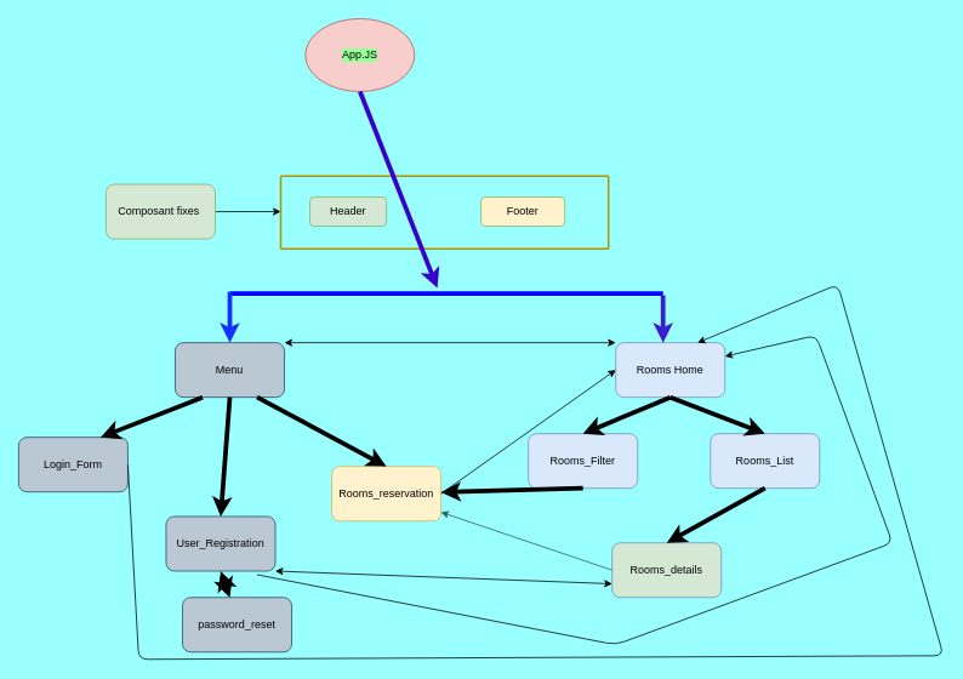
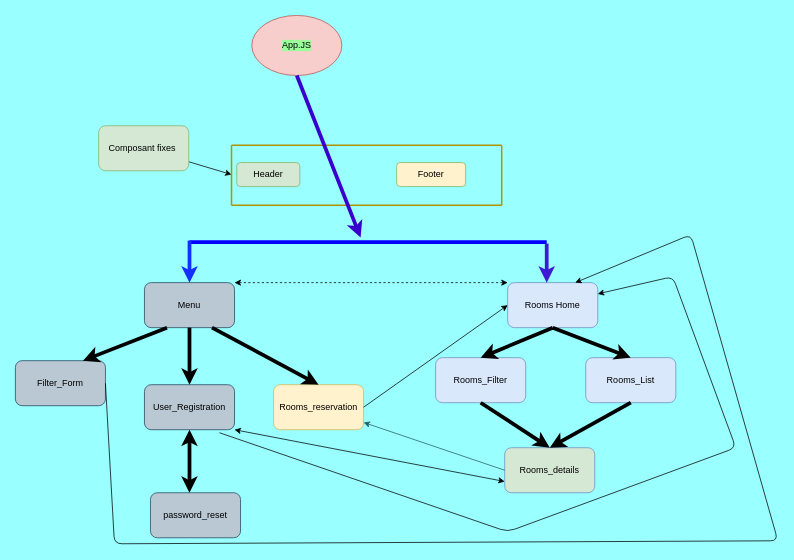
  <mxCell id="0" />
  <mxCell id="1" parent="0" />
  <mxCell id="2" value="App.JS" style="ellipse;whiteSpace=wrap;html=1;labelBackgroundColor=#99FF99;labelBorderColor=none;fillColor=#f8cecc;strokeColor=#b85450;" parent="1" vertex="1"><mxGeometry x="335" y="20" width="120" height="80" as="geometry" /></mxCell>
- <mxCell id="3" value="Header" style="rounded=1;whiteSpace=wrap;html=1;fillColor=#d5e8d4;strokeColor=#82b366;" parent="1" vertex="1"><mxGeometry x="340" y="216" width="84" height="32" as="geometry" /></mxCell>
+ <mxCell id="3" value="Header" style="rounded=1;whiteSpace=wrap;html=1;fillColor=#d5e8d4;strokeColor=#82b366;" parent="1" vertex="1"><mxGeometry x="315" y="216" width="84" height="32" as="geometry" /></mxCell>
  <mxCell id="4" value="Footer" style="rounded=1;whiteSpace=wrap;html=1;fillColor=#fff2cc;strokeColor=#82b366;" parent="1" vertex="1"><mxGeometry x="528" y="216" width="92" height="32" as="geometry" /></mxCell>
  <mxCell id="5" value="" style="line;strokeWidth=2;html=1;fillColor=#e3c800;fontColor=#000000;strokeColor=#B09500;" parent="1" vertex="1"><mxGeometry x="308" y="188" width="360" height="10" as="geometry" /></mxCell>
  <mxCell id="6" style="edgeStyle=none;html=1;" parent="1" source="7" edge="1"><mxGeometry relative="1" as="geometry"><mxPoint x="308" y="232" as="targetPoint" /></mxGeometry></mxCell>
- <mxCell id="7" value="Composant fixes&amp;nbsp;" style="rounded=1;whiteSpace=wrap;html=1;fillColor=#d5e8d4;strokeColor=#82b366;" parent="1" vertex="1"><mxGeometry x="116" y="202" width="120" height="60" as="geometry" /></mxCell>
+ <mxCell id="7" value="Composant fixes&amp;nbsp;" style="rounded=1;whiteSpace=wrap;html=1;fillColor=#d5e8d4;strokeColor=#82b366;" parent="1" vertex="1"><mxGeometry x="131" y="167" width="120" height="60" as="geometry" /></mxCell>
  <mxCell id="8" value="" style="endArrow=none;html=1;entryX=0;entryY=0.5;entryDx=0;entryDy=0;entryPerimeter=0;exitX=0;exitY=0.5;exitDx=0;exitDy=0;exitPerimeter=0;strokeWidth=2;fillColor=#e3c800;strokeColor=#B09500;" parent="1" source="9" target="5" edge="1"><mxGeometry width="50" height="50" relative="1" as="geometry"><mxPoint x="652" y="276" as="sourcePoint" /><mxPoint x="790" y="272" as="targetPoint" /></mxGeometry></mxCell>
  <mxCell id="9" value="" style="line;strokeWidth=2;html=1;fillColor=#e3c800;fontColor=#000000;strokeColor=#B09500;" parent="1" vertex="1"><mxGeometry x="308" y="268" width="360" height="10" as="geometry" /></mxCell>
  <mxCell id="10" value="" style="endArrow=none;html=1;exitX=1;exitY=0.5;exitDx=0;exitDy=0;exitPerimeter=0;entryX=1;entryY=0.5;entryDx=0;entryDy=0;entryPerimeter=0;strokeWidth=2;fillColor=#e3c800;strokeColor=#B09500;" parent="1" source="9" target="5" edge="1"><mxGeometry width="50" height="50" relative="1" as="geometry"><mxPoint x="1008" y="240" as="sourcePoint" /><mxPoint x="1016" y="216" as="targetPoint" /></mxGeometry></mxCell>
  <mxCell id="11" value="" style="endArrow=none;html=1;strokeColor=#0000FF;strokeWidth=5;" parent="1" edge="1"><mxGeometry width="50" height="50" relative="1" as="geometry"><mxPoint x="252" y="322" as="sourcePoint" /><mxPoint x="728" y="322" as="targetPoint" /></mxGeometry></mxCell>
- <mxCell id="12" value="User_Registration" style="rounded=1;whiteSpace=wrap;html=1;fillColor=#bac8d3;strokeColor=#23445d;" parent="1" vertex="1"><mxGeometry x="182" y="567" width="120" height="60" as="geometry" /></mxCell>
+ <mxCell id="12" value="User_Registration" style="rounded=1;whiteSpace=wrap;html=1;fillColor=#bac8d3;strokeColor=#23445d;" parent="1" vertex="1"><mxGeometry x="192" y="512" width="120" height="60" as="geometry" /></mxCell>
  <mxCell id="13" value="Rooms Home" style="rounded=1;whiteSpace=wrap;html=1;fillColor=#dae8fc;strokeColor=#6c8ebf;" parent="1" vertex="1"><mxGeometry x="676" y="376" width="120" height="60" as="geometry" /></mxCell>
  <mxCell id="14" value="Rooms_details" style="rounded=1;whiteSpace=wrap;html=1;fillColor=#d5e8d4;strokeColor=#6c8ebf;" parent="1" vertex="1"><mxGeometry x="672" y="596" width="120" height="60" as="geometry" /></mxCell>
  <mxCell id="15" value="Rooms_reservation" style="rounded=1;whiteSpace=wrap;html=1;fillColor=#fff2cc;strokeColor=#d6b656;" parent="1" vertex="1"><mxGeometry x="364" y="512" width="120" height="60" as="geometry" /></mxCell>
  <mxCell id="16" value="password_reset" style="rounded=1;whiteSpace=wrap;html=1;fillColor=#bac8d3;strokeColor=#23445d;" parent="1" vertex="1"><mxGeometry x="200" y="656" width="120" height="60" as="geometry" /></mxCell>
  <mxCell id="17" value="Menu" style="rounded=1;whiteSpace=wrap;html=1;fillColor=#bac8d3;strokeColor=#23445d;" parent="1" vertex="1"><mxGeometry x="192" y="376" width="120" height="60" as="geometry" /></mxCell>
  <mxCell id="18" value="" style="endArrow=classic;html=1;exitX=0.5;exitY=1;exitDx=0;exitDy=0;entryX=0.5;entryY=0;entryDx=0;entryDy=0;strokeWidth=5;" parent="1" source="17" target="12" edge="1"><mxGeometry width="50" height="50" relative="1" as="geometry"><mxPoint y="556" as="sourcePoint" x="440" /><mxPoint y="588" as="targetPoint" x="440" /></mxGeometry></mxCell>
  <mxCell id="19" value="Rooms_Filter" style="rounded=1;whiteSpace=wrap;html=1;fillColor=#dae8fc;strokeColor=#6c8ebf;" parent="1" vertex="1"><mxGeometry x="580" y="476" width="120" height="60" as="geometry" /></mxCell>
  <mxCell id="20" value="Rooms_List" style="rounded=1;whiteSpace=wrap;html=1;fillColor=#dae8fc;strokeColor=#6c8ebf;" parent="1" vertex="1"><mxGeometry x="780" y="476" width="120" height="60" as="geometry" /></mxCell>
  <mxCell id="21" value="" style="endArrow=classic;html=1;exitX=0.5;exitY=1;exitDx=0;exitDy=0;entryX=0.5;entryY=0;entryDx=0;entryDy=0;strokeWidth=5;" parent="1" source="13" target="19" edge="1"><mxGeometry width="50" height="50" relative="1" as="geometry"><mxPoint x="620" y="322" as="sourcePoint" /><mxPoint x="670" y="272" as="targetPoint" /></mxGeometry></mxCell>
  <mxCell id="22" value="" style="endArrow=classic;html=1;exitX=0.5;exitY=1;exitDx=0;exitDy=0;entryX=0.5;entryY=0;entryDx=0;entryDy=0;strokeWidth=5;" parent="1" source="13" target="20" edge="1"><mxGeometry width="50" height="50" relative="1" as="geometry"><mxPoint x="620" y="322" as="sourcePoint" /><mxPoint x="670" y="272" as="targetPoint" /></mxGeometry></mxCell>
  <mxCell id="23" value="" style="endArrow=classic;html=1;exitX=0.5;exitY=1;exitDx=0;exitDy=0;entryX=0.5;entryY=0;entryDx=0;entryDy=0;strokeWidth=5;" parent="1" source="20" target="14" edge="1"><mxGeometry width="50" height="50" relative="1" as="geometry"><mxPoint x="620" y="322" as="sourcePoint" /><mxPoint x="670" y="272" as="targetPoint" /></mxGeometry></mxCell>
- <mxCell id="24" value="" style="endArrow=classic;html=1;exitX=0.5;exitY=1;exitDx=0;exitDy=0;strokeWidth=5;" parent="1" source="19" target="15" edge="1"><mxGeometry width="50" height="50" relative="1" as="geometry"><mxPoint x="620" y="322" as="sourcePoint" /><mxPoint x="670" y="272" as="targetPoint" /></mxGeometry></mxCell>
+ <mxCell id="24" value="" style="endArrow=classic;html=1;exitX=0.5;exitY=1;exitDx=0;exitDy=0;entryX=0.5;entryY=0;entryDx=0;entryDy=0;strokeWidth=5;" parent="1" source="19" target="14" edge="1"><mxGeometry width="50" height="50" relative="1" as="geometry"><mxPoint x="620" y="322" as="sourcePoint" /><mxPoint x="670" y="272" as="targetPoint" /></mxGeometry></mxCell>
  <mxCell id="25" value="" style="endArrow=classic;html=1;strokeColor=#1330ff;strokeWidth=5;" parent="1" edge="1"><mxGeometry width="50" height="50" relative="1" as="geometry"><mxPoint x="252" y="320" as="sourcePoint" /><mxPoint x="252" y="376" as="targetPoint" /></mxGeometry></mxCell>
  <mxCell id="26" value="" style="endArrow=classic;html=1;exitX=0.833;exitY=1.067;exitDx=0;exitDy=0;exitPerimeter=0;entryX=1;entryY=0.25;entryDx=0;entryDy=0;" parent="1" source="12" target="13" edge="1"><mxGeometry width="50" height="50" relative="1" as="geometry"><mxPoint x="468" y="674" as="sourcePoint" /><mxPoint x="908" y="408" as="targetPoint" /><Array as="points"><mxPoint x="676" y="708" /><mxPoint x="980" y="596" /><mxPoint x="896" y="368" /></Array></mxGeometry></mxCell>
  <mxCell id="27" value="" style="endArrow=classic;html=1;strokeColor=#3d1bd2;strokeWidth=5;" parent="1" edge="1"><mxGeometry width="50" height="50" relative="1" as="geometry"><mxPoint x="728" y="324" as="sourcePoint" /><mxPoint x="728" y="376" as="targetPoint" /></mxGeometry></mxCell>
  <mxCell id="28" value="" style="endArrow=classic;html=1;exitX=1;exitY=0.5;exitDx=0;exitDy=0;entryX=0;entryY=0.5;entryDx=0;entryDy=0;" parent="1" source="15" target="13" edge="1"><mxGeometry width="50" height="50" relative="1" as="geometry"><mxPoint x="468" y="674" as="sourcePoint" /><mxPoint x="680" y="404" as="targetPoint" /></mxGeometry></mxCell>
- <mxCell id="29" value="Login_Form" style="rounded=1;whiteSpace=wrap;html=1;fillColor=#bac8d3;strokeColor=#23445d;" parent="1" vertex="1"><mxGeometry x="20" y="480" width="120" height="60" as="geometry" /></mxCell>
+ <mxCell id="29" value="Filter_Form" style="rounded=1;whiteSpace=wrap;html=1;fillColor=#bac8d3;strokeColor=#23445d;" parent="1" vertex="1"><mxGeometry x="20" y="480" width="120" height="60" as="geometry" /></mxCell>
  <mxCell id="30" value="" style="endArrow=classic;html=1;entryX=0.75;entryY=0;entryDx=0;entryDy=0;exitX=0.25;exitY=1;exitDx=0;exitDy=0;strokeWidth=5;" parent="1" source="17" target="29" edge="1"><mxGeometry width="50" height="50" relative="1" as="geometry"><mxPoint x="224" y="556" as="sourcePoint" /><mxPoint x="518" y="388" as="targetPoint" /></mxGeometry></mxCell>
  <mxCell id="31" value="" style="endArrow=classic;html=1;exitX=0.5;exitY=1;exitDx=0;exitDy=0;fillColor=#6a00ff;strokeColor=#3700CC;strokeWidth=5;" parent="1" source="2" edge="1"><mxGeometry width="50" height="50" relative="1" as="geometry"><mxPoint x="468" y="438" as="sourcePoint" /><mxPoint x="480" y="316" as="targetPoint" /><Array as="points" /></mxGeometry></mxCell>
  <mxCell id="32" value="" style="endArrow=classic;startArrow=classic;html=1;exitX=0.433;exitY=0;exitDx=0;exitDy=0;exitPerimeter=0;strokeWidth=5;entryX=0.5;entryY=1;entryDx=0;entryDy=0;" parent="1" source="16" target="12" edge="1"><mxGeometry width="50" height="50" relative="1" as="geometry"><mxPoint x="468" y="438" as="sourcePoint" /><mxPoint x="268" y="552" as="targetPoint" /></mxGeometry></mxCell>
  <mxCell id="33" value="" style="endArrow=classic;html=1;strokeColor=#265e5e;exitX=0;exitY=0.5;exitDx=0;exitDy=0;" parent="1" source="14" target="15" edge="1"><mxGeometry width="50" height="50" relative="1" as="geometry"><mxPoint x="468" y="438" as="sourcePoint" /><mxPoint x="518" y="388" as="targetPoint" /></mxGeometry></mxCell>
  <mxCell id="34" value="" style="endArrow=classic;html=1;strokeColor=#000000;strokeWidth=5;entryX=0.5;entryY=0;entryDx=0;entryDy=0;exitX=0.75;exitY=1;exitDx=0;exitDy=0;" parent="1" source="17" target="15" edge="1"><mxGeometry width="50" height="50" relative="1" as="geometry"><mxPoint x="324" y="440" as="sourcePoint" /><mxPoint x="356" y="512" as="targetPoint" /></mxGeometry></mxCell>
  <mxCell id="35" value="" style="endArrow=classic;startArrow=classic;html=1;strokeColor=#000000;strokeWidth=1;entryX=0;entryY=0.75;entryDx=0;entryDy=0;exitX=1;exitY=1;exitDx=0;exitDy=0;" parent="1" source="12" target="14" edge="1"><mxGeometry width="50" height="50" relative="1" as="geometry"><mxPoint x="468" y="438" as="sourcePoint" /><mxPoint x="518" y="388" as="targetPoint" /></mxGeometry></mxCell>
  <mxCell id="36" value="" style="endArrow=classic;html=1;exitX=1;exitY=0.5;exitDx=0;exitDy=0;entryX=0.75;entryY=0;entryDx=0;entryDy=0;" parent="1" source="29" target="13" edge="1"><mxGeometry width="50" height="50" relative="1" as="geometry"><mxPoint x="468" y="438" as="sourcePoint" /><mxPoint x="940" y="204" as="targetPoint" /><Array as="points"><mxPoint x="152" y="724" /><mxPoint x="1036" y="720" /><mxPoint x="920" y="312" /></Array></mxGeometry></mxCell>
- <mxCell id="37" value="" style="endArrow=classic;startArrow=classic;html=1;exitX=1;exitY=0;exitDx=0;exitDy=0;entryX=0;entryY=0;entryDx=0;entryDy=0;" parent="1" source="17" target="13" edge="1"><mxGeometry width="50" height="50" relative="1" as="geometry"><mxPoint x="316" y="392" as="sourcePoint" /><mxPoint x="672" y="400" as="targetPoint" /></mxGeometry></mxCell>
+ <mxCell id="37" value="" style="endArrow=classic;startArrow=classic;html=1;exitX=1;exitY=0;exitDx=0;exitDy=0;entryX=0;entryY=0;entryDx=0;entryDy=0;dashed=1;" parent="1" source="17" target="13" edge="1"><mxGeometry width="50" height="50" relative="1" as="geometry"><mxPoint x="316" y="392" as="sourcePoint" /><mxPoint x="672" y="400" as="targetPoint" /></mxGeometry></mxCell>
